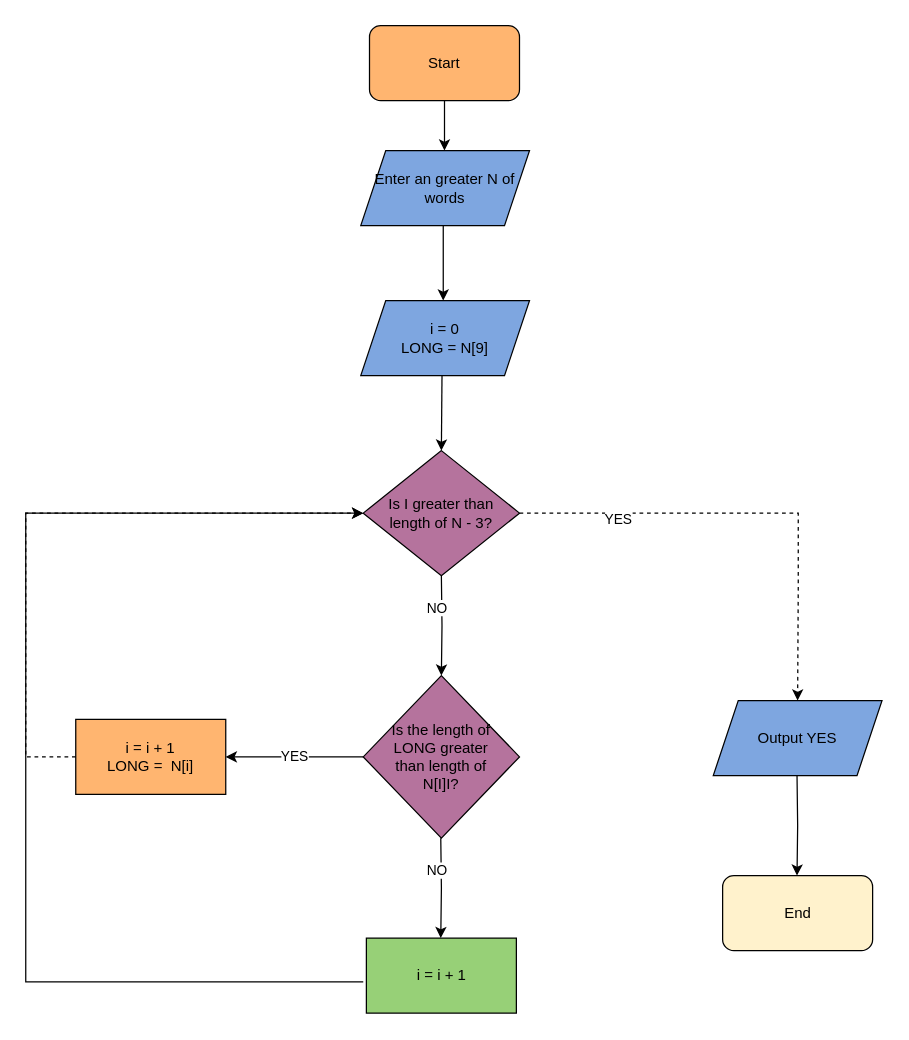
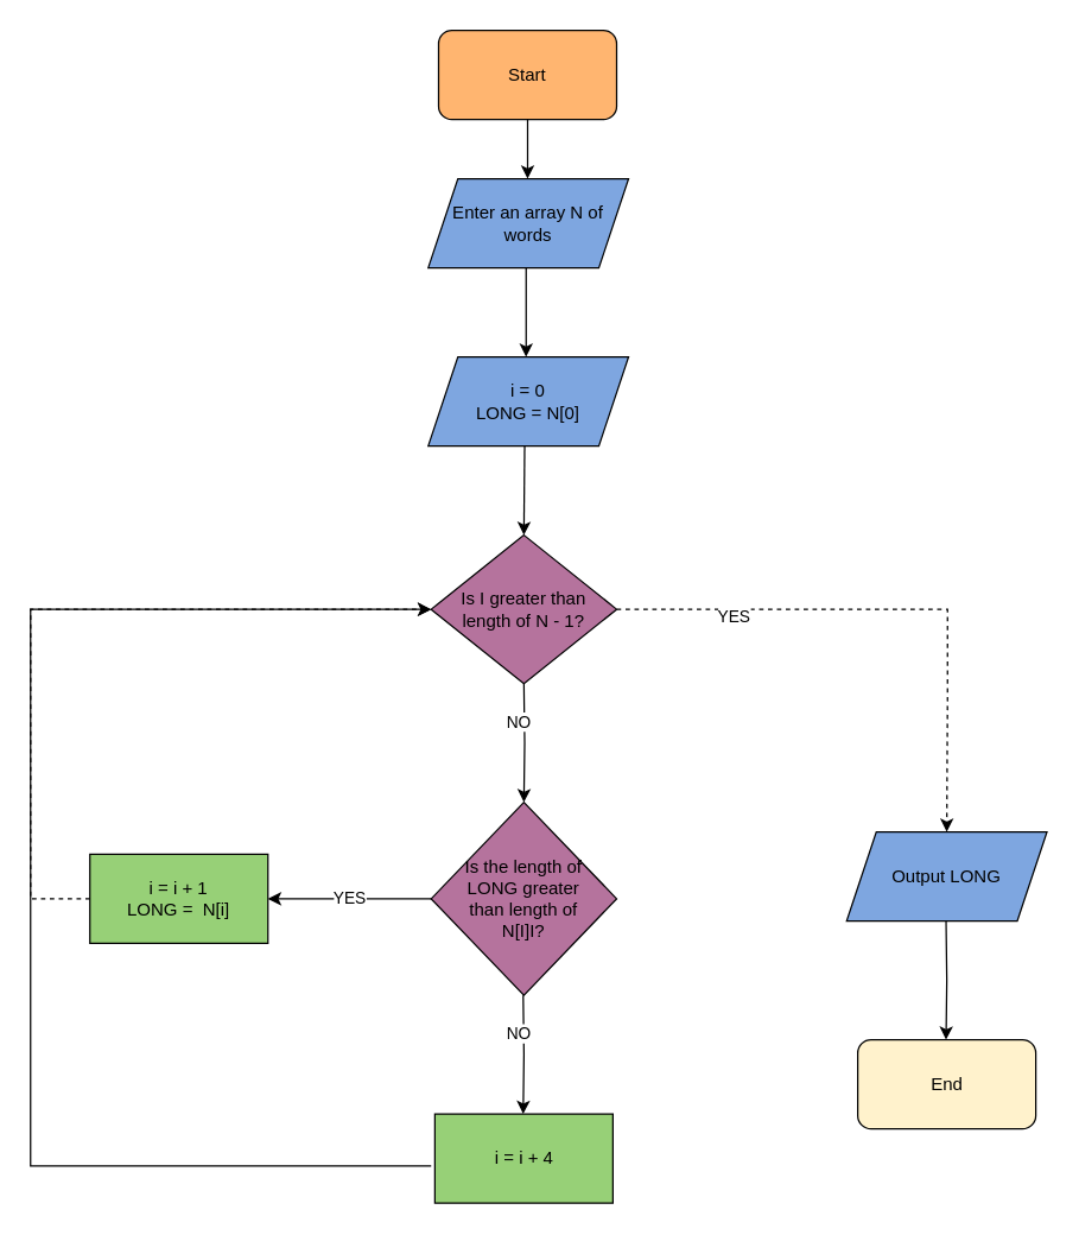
  <mxCell id="0" />
  <mxCell id="1" parent="0" />
  <mxCell id="2" value="Start" style="rounded=1;whiteSpace=wrap;html=1;fillColor=#FFB570;" vertex="1" parent="1"><mxGeometry x="295" y="20" width="120" height="60" as="geometry" /></mxCell>
  <mxCell id="3" value="" style="endArrow=classic;html=1;rounded=0;exitX=0.5;exitY=1;exitDx=0;exitDy=0;" edge="1" parent="1" source="2"><mxGeometry width="50" height="50" relative="1" as="geometry"><mxPoint x="360" y="160" as="sourcePoint" /><mxPoint x="355" y="120" as="targetPoint" /></mxGeometry></mxCell>
- <mxCell id="4" value="Enter an greater N of &lt;br&gt;words" style="shape=parallelogram;perimeter=parallelogramPerimeter;whiteSpace=wrap;html=1;fixedSize=1;fillColor=#7EA6E0;" vertex="1" parent="1"><mxGeometry x="288" y="120" width="135" height="60" as="geometry" /></mxCell>
+ <mxCell id="4" value="Enter an array N of &lt;br&gt;words" style="shape=parallelogram;perimeter=parallelogramPerimeter;whiteSpace=wrap;html=1;fixedSize=1;fillColor=#7EA6E0;" vertex="1" parent="1"><mxGeometry x="288" y="120" width="135" height="60" as="geometry" /></mxCell>
  <mxCell id="5" value="" style="endArrow=classic;html=1;rounded=0;exitX=0.5;exitY=1;exitDx=0;exitDy=0;" edge="1" parent="1"><mxGeometry width="50" height="50" relative="1" as="geometry"><mxPoint x="354" y="180" as="sourcePoint" /><mxPoint x="354" y="240" as="targetPoint" /></mxGeometry></mxCell>
- <mxCell id="6" value="i = 0&lt;br&gt;LONG = N[9]" style="shape=parallelogram;perimeter=parallelogramPerimeter;whiteSpace=wrap;html=1;fixedSize=1;fillColor=#7EA6E0;" vertex="1" parent="1"><mxGeometry x="288" y="240" width="135" height="60" as="geometry" /></mxCell>
+ <mxCell id="6" value="i = 0&lt;br&gt;LONG = N[0]" style="shape=parallelogram;perimeter=parallelogramPerimeter;whiteSpace=wrap;html=1;fixedSize=1;fillColor=#7EA6E0;" vertex="1" parent="1"><mxGeometry x="288" y="240" width="135" height="60" as="geometry" /></mxCell>
  <mxCell id="7" value="" style="endArrow=classic;html=1;rounded=0;entryX=0.5;entryY=0;entryDx=0;entryDy=0;" edge="1" parent="1" target="8"><mxGeometry width="50" height="50" relative="1" as="geometry"><mxPoint x="353" y="300" as="sourcePoint" /><mxPoint x="354" y="360" as="targetPoint" /></mxGeometry></mxCell>
- <mxCell id="8" value="Is I greater than &lt;br&gt;length of N - 3?" style="rhombus;whiteSpace=wrap;html=1;fillColor=#B5739D;" vertex="1" parent="1"><mxGeometry x="290" y="360" width="125" height="100" as="geometry" /></mxCell>
+ <mxCell id="8" value="Is I greater than &lt;br&gt;length of N - 1?" style="rhombus;whiteSpace=wrap;html=1;fillColor=#B5739D;" vertex="1" parent="1"><mxGeometry x="290" y="360" width="125" height="100" as="geometry" /></mxCell>
  <mxCell id="9" value="" style="endArrow=classic;html=1;rounded=0;exitX=0.5;exitY=1;exitDx=0;exitDy=0;entryX=0.5;entryY=0;entryDx=0;entryDy=0;" edge="1" parent="1" source="8" target="14"><mxGeometry width="50" height="50" relative="1" as="geometry"><mxPoint x="350" y="480" as="sourcePoint" /><mxPoint x="353" y="540" as="targetPoint" /><Array as="points"><mxPoint x="353" y="500" /></Array></mxGeometry></mxCell>
  <mxCell id="10" value="NO" style="edgeLabel;html=1;align=center;verticalAlign=middle;resizable=0;points=[];" vertex="1" connectable="0" parent="9"><mxGeometry x="-0.376" y="-4" relative="1" as="geometry"><mxPoint as="offset" /></mxGeometry></mxCell>
  <mxCell id="11" value="" style="endArrow=classic;html=1;rounded=0;exitX=1;exitY=0.5;exitDx=0;exitDy=0;entryX=0.5;entryY=0;entryDx=0;entryDy=0;dashed=1;" edge="1" parent="1" source="8" target="13"><mxGeometry width="50" height="50" relative="1" as="geometry"><mxPoint x="490" y="520" as="sourcePoint" /><mxPoint x="550" y="560" as="targetPoint" /><Array as="points"><mxPoint x="638" y="410" /><mxPoint x="638" y="470" /></Array></mxGeometry></mxCell>
  <mxCell id="12" value="YES" style="edgeLabel;html=1;align=center;verticalAlign=middle;resizable=0;points=[];" vertex="1" connectable="0" parent="11"><mxGeometry x="-0.581" y="-4" relative="1" as="geometry"><mxPoint as="offset" /></mxGeometry></mxCell>
- <mxCell id="13" value="Output YES" style="shape=parallelogram;perimeter=parallelogramPerimeter;whiteSpace=wrap;html=1;fixedSize=1;fillColor=#7EA6E0;" vertex="1" parent="1"><mxGeometry x="570" y="560" width="135" height="60" as="geometry" /></mxCell>
+ <mxCell id="13" value="Output LONG" style="shape=parallelogram;perimeter=parallelogramPerimeter;whiteSpace=wrap;html=1;fixedSize=1;fillColor=#7EA6E0;" vertex="1" parent="1"><mxGeometry x="570" y="560" width="135" height="60" as="geometry" /></mxCell>
  <mxCell id="14" value="Is the length of&lt;br&gt;LONG greater &lt;br&gt;than length of &lt;br&gt;N[I]I?" style="rhombus;whiteSpace=wrap;html=1;fillColor=#B5739D;" vertex="1" parent="1"><mxGeometry x="290" y="540" width="125" height="130" as="geometry" /></mxCell>
  <mxCell id="15" value="YES" style="endArrow=classic;html=1;rounded=0;exitX=0;exitY=0.5;exitDx=0;exitDy=0;" edge="1" parent="1" source="14"><mxGeometry width="50" height="50" relative="1" as="geometry"><mxPoint x="10" y="730" as="sourcePoint" /><mxPoint x="180" y="605" as="targetPoint" /><Array as="points" /></mxGeometry></mxCell>
- <mxCell id="16" value="i = i + 1&lt;br&gt;LONG = &amp;nbsp;N[i]" style="rounded=0;whiteSpace=wrap;html=1;fillColor=#ffb570;" vertex="1" parent="1"><mxGeometry x="60" y="575" width="120" height="60" as="geometry" /></mxCell>
+ <mxCell id="16" value="i = i + 1&lt;br&gt;LONG = &amp;nbsp;N[i]" style="rounded=0;whiteSpace=wrap;html=1;fillColor=#97D077;" vertex="1" parent="1"><mxGeometry x="60" y="575" width="120" height="60" as="geometry" /></mxCell>
  <mxCell id="17" value="" style="endArrow=classic;html=1;rounded=0;exitX=0;exitY=0.5;exitDx=0;exitDy=0;entryX=0;entryY=0.5;entryDx=0;entryDy=0;dashed=1;" edge="1" parent="1" source="16" target="8"><mxGeometry width="50" height="50" relative="1" as="geometry"><mxPoint x="-10" y="650" as="sourcePoint" /><mxPoint x="110" y="440" as="targetPoint" /><Array as="points"><mxPoint x="20" y="605" /><mxPoint x="20" y="410" /></Array></mxGeometry></mxCell>
  <mxCell id="18" value="" style="endArrow=classic;html=1;rounded=0;exitX=0.5;exitY=1;exitDx=0;exitDy=0;entryX=0.5;entryY=0;entryDx=0;entryDy=0;" edge="1" parent="1"><mxGeometry width="50" height="50" relative="1" as="geometry"><mxPoint x="352.02" y="670" as="sourcePoint" /><mxPoint x="352.02" y="750" as="targetPoint" /><Array as="points"><mxPoint x="352.52" y="710" /></Array></mxGeometry></mxCell>
  <mxCell id="19" value="NO" style="edgeLabel;html=1;align=center;verticalAlign=middle;resizable=0;points=[];" vertex="1" connectable="0" parent="18"><mxGeometry x="-0.376" y="-4" relative="1" as="geometry"><mxPoint as="offset" /></mxGeometry></mxCell>
- <mxCell id="20" value="i = i + 1" style="rounded=0;whiteSpace=wrap;html=1;fillColor=#97D077;" vertex="1" parent="1"><mxGeometry x="292.5" y="750" width="120" height="60" as="geometry" /></mxCell>
+ <mxCell id="20" value="i = i + 4" style="rounded=0;whiteSpace=wrap;html=1;fillColor=#97D077;" vertex="1" parent="1"><mxGeometry x="292.5" y="750" width="120" height="60" as="geometry" /></mxCell>
  <mxCell id="21" value="" style="endArrow=classic;html=1;rounded=0;exitX=0;exitY=0.5;exitDx=0;exitDy=0;" edge="1" parent="1"><mxGeometry width="50" height="50" relative="1" as="geometry"><mxPoint x="290" y="785" as="sourcePoint" /><mxPoint x="290" y="410" as="targetPoint" /><Array as="points"><mxPoint x="20" y="785" /><mxPoint x="20" y="700" /><mxPoint x="20" y="580" /><mxPoint x="20" y="410" /></Array></mxGeometry></mxCell>
  <mxCell id="22" value="End" style="rounded=1;whiteSpace=wrap;html=1;fillColor=#fff2cc;" vertex="1" parent="1"><mxGeometry x="577.5" y="700" width="120" height="60" as="geometry" /></mxCell>
  <mxCell id="23" value="" style="endArrow=classic;html=1;rounded=0;exitX=0.5;exitY=1;exitDx=0;exitDy=0;entryX=0.5;entryY=0;entryDx=0;entryDy=0;" edge="1" parent="1"><mxGeometry width="50" height="50" relative="1" as="geometry"><mxPoint x="637.02" y="620" as="sourcePoint" /><mxPoint x="637.02" y="700" as="targetPoint" /><Array as="points"><mxPoint x="637.52" y="660" /></Array></mxGeometry></mxCell>
